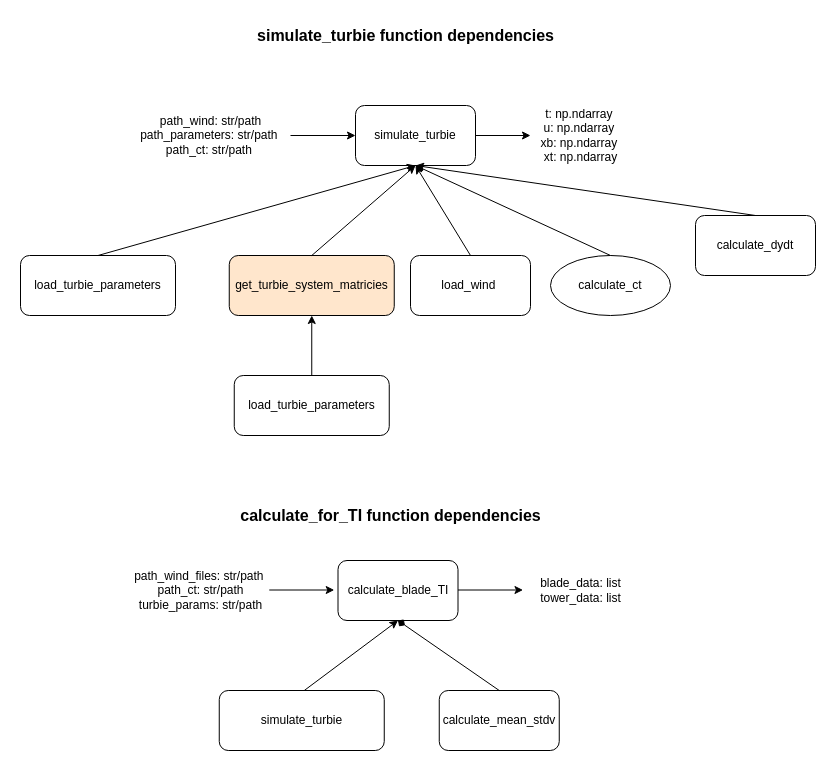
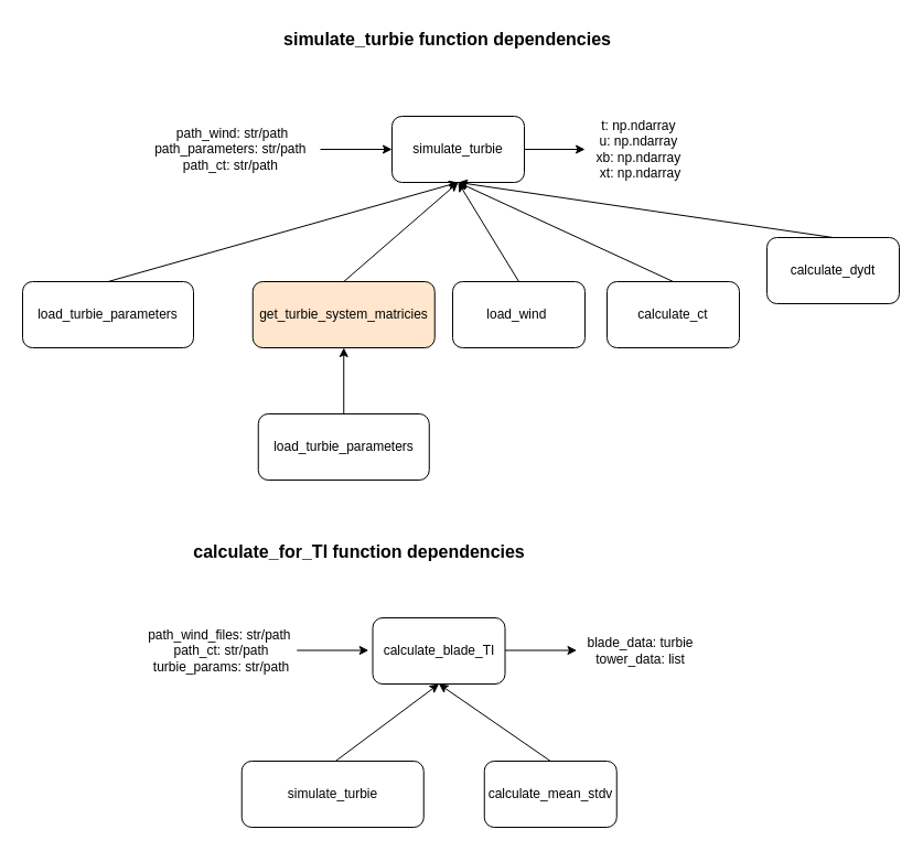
  <mxCell id="0" />
  <mxCell id="1" parent="0" />
  <mxCell id="2" value="simulate_turbie" style="rounded=1;whiteSpace=wrap;html=1;" parent="1" vertex="1"><mxGeometry x="355" y="105" width="120" height="60" as="geometry" /></mxCell>
  <mxCell id="3" value="get_turbie_system_matricies" style="rounded=1;whiteSpace=wrap;html=1;fillColor=#ffe6cc;" parent="1" vertex="1"><mxGeometry x="228.75" y="255" width="165" height="60" as="geometry" /></mxCell>
  <mxCell id="4" value="load_wind&amp;nbsp;" style="rounded=1;whiteSpace=wrap;html=1;" parent="1" vertex="1"><mxGeometry x="410" y="255" width="120" height="60" as="geometry" /></mxCell>
  <mxCell id="5" value="load_turbie_parameters" style="rounded=1;whiteSpace=wrap;html=1;" parent="1" vertex="1"><mxGeometry x="233.75" y="375" width="155" height="60" as="geometry" /></mxCell>
- <mxCell id="6" value="calculate_ct" style="ellipse;whiteSpace=wrap;html=1;" parent="1" vertex="1"><mxGeometry x="550" y="255" width="120" height="60" as="geometry" /></mxCell>
+ <mxCell id="6" value="calculate_ct" style="rounded=1;whiteSpace=wrap;html=1;" parent="1" vertex="1"><mxGeometry x="550" y="255" width="120" height="60" as="geometry" /></mxCell>
  <mxCell id="7" value="calculate_dydt" style="rounded=1;whiteSpace=wrap;html=1;" parent="1" vertex="1"><mxGeometry x="695" y="215" width="120" height="60" as="geometry" /></mxCell>
  <mxCell id="8" value="calculate_mean_stdv" style="rounded=1;whiteSpace=wrap;html=1;" parent="1" vertex="1"><mxGeometry x="438.75" y="690" width="120" height="60" as="geometry" /></mxCell>
  <mxCell id="9" value="calculate_blade_TI" style="rounded=1;whiteSpace=wrap;html=1;" parent="1" vertex="1"><mxGeometry x="337.5" y="560" width="120" height="60" as="geometry" /></mxCell>
  <mxCell id="10" value="&lt;b&gt;&lt;font style=&quot;font-size: 16px;&quot;&gt;simulate_turbie function dependencies&lt;/font&gt;&lt;/b&gt;" style="text;html=1;align=center;verticalAlign=middle;resizable=0;points=[];autosize=1;strokeColor=none;fillColor=none;" parent="1" vertex="1"><mxGeometry x="245" y="20" width="320" height="30" as="geometry" /></mxCell>
  <mxCell id="11" value="" style="endArrow=classic;html=1;rounded=0;entryX=0.5;entryY=1;entryDx=0;entryDy=0;" edge="1" parent="1" source="5" target="3"><mxGeometry width="50" height="50" relative="1" as="geometry"><mxPoint x="310" y="365" as="sourcePoint" /><mxPoint x="306" y="309" as="targetPoint" /></mxGeometry></mxCell>
  <mxCell id="12" value="load_turbie_parameters" style="rounded=1;whiteSpace=wrap;html=1;" vertex="1" parent="1"><mxGeometry x="20" y="255" width="155" height="60" as="geometry" /></mxCell>
  <mxCell id="13" value="" style="endArrow=classic;html=1;rounded=0;entryX=0.5;entryY=1;entryDx=0;entryDy=0;exitX=0.5;exitY=0;exitDx=0;exitDy=0;" edge="1" parent="1" source="12" target="2"><mxGeometry width="50" height="50" relative="1" as="geometry"><mxPoint x="115" y="95" as="sourcePoint" /><mxPoint x="265" y="125" as="targetPoint" /></mxGeometry></mxCell>
  <mxCell id="14" value="" style="endArrow=classic;html=1;rounded=0;entryX=0.5;entryY=1;entryDx=0;entryDy=0;exitX=0.5;exitY=0;exitDx=0;exitDy=0;" edge="1" parent="1" source="3" target="2"><mxGeometry width="50" height="50" relative="1" as="geometry"><mxPoint x="138" y="25" as="sourcePoint" /><mxPoint x="395" y="115" as="targetPoint" /></mxGeometry></mxCell>
  <mxCell id="15" value="" style="endArrow=classic;html=1;rounded=0;entryX=0.5;entryY=1;entryDx=0;entryDy=0;exitX=0.5;exitY=0;exitDx=0;exitDy=0;" edge="1" parent="1" source="4" target="2"><mxGeometry width="50" height="50" relative="1" as="geometry"><mxPoint x="316" y="25" as="sourcePoint" /><mxPoint x="425" y="115" as="targetPoint" /></mxGeometry></mxCell>
  <mxCell id="16" value="" style="endArrow=classic;html=1;rounded=0;entryX=0.5;entryY=1;entryDx=0;entryDy=0;exitX=0.5;exitY=0;exitDx=0;exitDy=0;" edge="1" parent="1" source="6" target="2"><mxGeometry width="50" height="50" relative="1" as="geometry"><mxPoint x="326" y="35" as="sourcePoint" /><mxPoint x="435" y="125" as="targetPoint" /></mxGeometry></mxCell>
  <mxCell id="17" value="" style="endArrow=classic;html=1;rounded=0;entryX=0.5;entryY=1;entryDx=0;entryDy=0;exitX=0.5;exitY=0;exitDx=0;exitDy=0;" edge="1" parent="1" source="7" target="2"><mxGeometry width="50" height="50" relative="1" as="geometry"><mxPoint x="336" y="45" as="sourcePoint" /><mxPoint x="445" y="135" as="targetPoint" /></mxGeometry></mxCell>
  <mxCell id="18" value="" style="endArrow=classic;html=1;rounded=0;entryX=0.5;entryY=1;entryDx=0;entryDy=0;" edge="1" parent="1" target="9"><mxGeometry width="50" height="50" relative="1" as="geometry"><mxPoint x="303.75" y="690" as="sourcePoint" /><mxPoint x="108.75" y="840" as="targetPoint" /></mxGeometry></mxCell>
- <mxCell id="19" value="" style="endArrow=diamond;html=1;rounded=0;entryX=0.5;entryY=1;entryDx=0;entryDy=0;exitX=0.5;exitY=0;exitDx=0;exitDy=0;" edge="1" parent="1" source="8" target="9"><mxGeometry width="50" height="50" relative="1" as="geometry"><mxPoint x="118.75" y="870" as="sourcePoint" /><mxPoint x="188.75" y="920" as="targetPoint" /></mxGeometry></mxCell>
+ <mxCell id="19" value="" style="endArrow=classic;html=1;rounded=0;entryX=0.5;entryY=1;entryDx=0;entryDy=0;exitX=0.5;exitY=0;exitDx=0;exitDy=0;" edge="1" parent="1" source="8" target="9"><mxGeometry width="50" height="50" relative="1" as="geometry"><mxPoint x="118.75" y="870" as="sourcePoint" /><mxPoint x="188.75" y="920" as="targetPoint" /></mxGeometry></mxCell>
  <mxCell id="20" value="path_wind: str/path&lt;div&gt;path_parameters: str/path&amp;nbsp;&lt;/div&gt;&lt;div&gt;path_ct: str/path&amp;nbsp;&lt;/div&gt;" style="text;html=1;align=center;verticalAlign=middle;resizable=0;points=[];autosize=1;strokeColor=none;fillColor=none;" vertex="1" parent="1"><mxGeometry x="130" y="105" width="160" height="60" as="geometry" /></mxCell>
  <mxCell id="21" value="t: np.ndarray&amp;nbsp;&lt;div&gt;u: np.ndarray&amp;nbsp;&lt;/div&gt;&lt;div&gt;xb: np.ndarray&amp;nbsp;&lt;/div&gt;&lt;div&gt;xt: np.ndarray&lt;/div&gt;" style="text;html=1;align=center;verticalAlign=middle;resizable=0;points=[];autosize=1;strokeColor=none;fillColor=none;" vertex="1" parent="1"><mxGeometry x="530" y="100" width="100" height="70" as="geometry" /></mxCell>
  <mxCell id="22" value="" style="endArrow=classic;html=1;rounded=0;entryX=0;entryY=0.5;entryDx=0;entryDy=0;" edge="1" parent="1" target="2"><mxGeometry width="50" height="50" relative="1" as="geometry"><mxPoint x="290" y="135" as="sourcePoint" /><mxPoint x="345" y="134.5" as="targetPoint" /></mxGeometry></mxCell>
  <mxCell id="23" value="" style="endArrow=classic;html=1;rounded=0;" edge="1" parent="1"><mxGeometry width="50" height="50" relative="1" as="geometry"><mxPoint x="475" y="135" as="sourcePoint" /><mxPoint x="530" y="135" as="targetPoint" /></mxGeometry></mxCell>
  <mxCell id="24" value="simulate_turbie" style="rounded=1;whiteSpace=wrap;html=1;" vertex="1" parent="1"><mxGeometry x="218.75" y="690" width="165" height="60" as="geometry" /></mxCell>
  <mxCell id="25" value="path_wind_files: str/path&amp;nbsp;&lt;div&gt;path_ct: str/path&lt;/div&gt;&lt;div&gt;turbie_params: str/path&lt;/div&gt;" style="text;html=1;align=center;verticalAlign=middle;resizable=0;points=[];autosize=1;strokeColor=none;fillColor=none;" vertex="1" parent="1"><mxGeometry x="120" y="560" width="160" height="60" as="geometry" /></mxCell>
- <mxCell id="26" value="blade_data: list&lt;div&gt;tower_data: list&lt;/div&gt;" style="text;html=1;align=center;verticalAlign=middle;resizable=0;points=[];autosize=1;strokeColor=none;fillColor=none;" vertex="1" parent="1"><mxGeometry x="530" y="570" width="100" height="40" as="geometry" /></mxCell>
+ <mxCell id="26" value="blade_data: turbie&lt;div&gt;tower_data: list&lt;/div&gt;" style="text;html=1;align=center;verticalAlign=middle;resizable=0;points=[];autosize=1;strokeColor=none;fillColor=none;" vertex="1" parent="1"><mxGeometry x="530" y="570" width="100" height="40" as="geometry" /></mxCell>
  <mxCell id="27" value="" style="endArrow=classic;html=1;rounded=0;entryX=0;entryY=0.5;entryDx=0;entryDy=0;" edge="1" parent="1"><mxGeometry width="50" height="50" relative="1" as="geometry"><mxPoint x="268.75" y="589.5" as="sourcePoint" /><mxPoint x="333.75" y="589.5" as="targetPoint" /></mxGeometry></mxCell>
  <mxCell id="28" value="" style="endArrow=classic;html=1;rounded=0;entryX=0;entryY=0.5;entryDx=0;entryDy=0;" edge="1" parent="1"><mxGeometry width="50" height="50" relative="1" as="geometry"><mxPoint x="457.5" y="589.5" as="sourcePoint" /><mxPoint x="522.5" y="589.5" as="targetPoint" /></mxGeometry></mxCell>
- <mxCell id="29" value="&lt;b&gt;&lt;font style=&quot;font-size: 16px;&quot;&gt;calculate_for_TI function dependencies&lt;/font&gt;&lt;/b&gt;" style="text;html=1;align=center;verticalAlign=middle;resizable=0;points=[];autosize=1;strokeColor=none;fillColor=none;" vertex="1" parent="1"><mxGeometry x="230" y="500" width="320" height="30" as="geometry" /></mxCell>
+ <mxCell id="29" value="&lt;b&gt;&lt;font style=&quot;font-size: 16px;&quot;&gt;calculate_for_TI function dependencies&lt;/font&gt;&lt;/b&gt;" style="text;html=1;align=center;verticalAlign=middle;resizable=0;points=[];autosize=1;strokeColor=none;fillColor=none;" vertex="1" parent="1"><mxGeometry x="165" y="485" width="320" height="30" as="geometry" /></mxCell>
